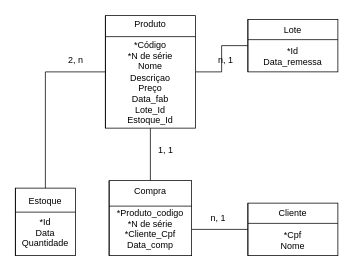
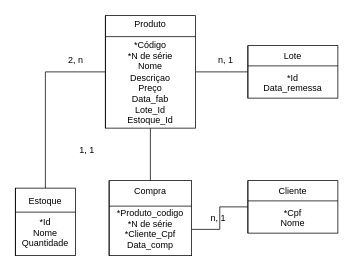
  <mxCell id="0" />
  <mxCell id="1" parent="0" />
  <mxCell id="2" style="edgeStyle=orthogonalEdgeStyle;rounded=0;orthogonalLoop=1;jettySize=auto;html=1;entryX=0;entryY=0.5;entryDx=0;entryDy=0;endArrow=none;endFill=0;" parent="1" source="5" target="8" edge="1"><mxGeometry relative="1" as="geometry" /></mxCell>
  <mxCell id="3" style="edgeStyle=orthogonalEdgeStyle;rounded=0;orthogonalLoop=1;jettySize=auto;html=1;entryX=0.5;entryY=0;entryDx=0;entryDy=0;endArrow=none;endFill=0;" parent="1" source="5" target="10" edge="1"><mxGeometry relative="1" as="geometry" /></mxCell>
  <mxCell id="4" style="edgeStyle=orthogonalEdgeStyle;rounded=0;orthogonalLoop=1;jettySize=auto;html=1;entryX=0.5;entryY=0;entryDx=0;entryDy=0;endArrow=none;endFill=0;" parent="1" source="5" target="9" edge="1"><mxGeometry relative="1" as="geometry" /></mxCell>
  <mxCell id="5" value="Produto&lt;br&gt;&lt;br&gt;*Código&lt;br&gt;*N de série&lt;br&gt;Nome&lt;br&gt;Descriçao&lt;br&gt;Preço&lt;br&gt;Data_fab&lt;br&gt;Lote_Id&lt;br&gt;Estoque_Id&lt;br&gt;" style="shape=internalStorage;whiteSpace=wrap;html=1;backgroundOutline=1;dx=0;dy=28;" parent="1" vertex="1"><mxGeometry x="140" y="20" width="120" height="150" as="geometry" /></mxCell>
  <mxCell id="6" style="edgeStyle=orthogonalEdgeStyle;rounded=0;orthogonalLoop=1;jettySize=auto;html=1;entryX=1;entryY=0.65;entryDx=0;entryDy=0;entryPerimeter=0;endArrow=none;endFill=0;" parent="1" source="7" target="10" edge="1"><mxGeometry relative="1" as="geometry" /></mxCell>
- <mxCell id="7" value="Cliente&lt;br&gt;&lt;br&gt;*Cpf&lt;br&gt;Nome" style="shape=internalStorage;whiteSpace=wrap;html=1;backgroundOutline=1;dx=0;dy=27;" parent="1" vertex="1"><mxGeometry x="330" y="270" width="120" height="70" as="geometry" /></mxCell>
- <mxCell id="8" value="Lote&lt;br&gt;&lt;br&gt;*Id&lt;br&gt;Data_remessa" style="shape=internalStorage;whiteSpace=wrap;html=1;backgroundOutline=1;dx=0;dy=27;" parent="1" vertex="1"><mxGeometry x="330" y="25" width="120" height="70" as="geometry" /></mxCell>
- <mxCell id="9" value="Estoque&lt;br&gt;&lt;br&gt;*Id&lt;br&gt;Data&lt;br&gt;Quantidade" style="shape=internalStorage;whiteSpace=wrap;html=1;backgroundOutline=1;dx=0;dy=32;" parent="1" vertex="1"><mxGeometry x="20" y="250" width="80" height="90" as="geometry" /></mxCell>
+ <mxCell id="7" value="Cliente&lt;br&gt;&lt;br&gt;*Cpf&lt;br&gt;Nome" style="shape=internalStorage;whiteSpace=wrap;html=1;backgroundOutline=1;dx=0;dy=27;" parent="1" vertex="1"><mxGeometry x="330" y="240" width="120" height="70" as="geometry" /></mxCell>
+ <mxCell id="8" value="Lote&lt;br&gt;&lt;br&gt;*Id&lt;br&gt;Data_remessa" style="shape=internalStorage;whiteSpace=wrap;html=1;backgroundOutline=1;dx=0;dy=27;" parent="1" vertex="1"><mxGeometry x="330" y="60" width="120" height="70" as="geometry" /></mxCell>
+ <mxCell id="9" value="Estoque&lt;br&gt;&lt;br&gt;*Id&lt;br&gt;Nome&lt;br&gt;Quantidade" style="shape=internalStorage;whiteSpace=wrap;html=1;backgroundOutline=1;dx=0;dy=32;" parent="1" vertex="1"><mxGeometry x="20" y="250" width="80" height="90" as="geometry" /></mxCell>
  <mxCell id="10" value="Compra&lt;br&gt;&lt;br&gt;*Produto_codigo&lt;br&gt;*N de série&lt;br&gt;*Cliente_Cpf&lt;br&gt;Data_comp" style="shape=internalStorage;whiteSpace=wrap;html=1;backgroundOutline=1;dx=0;dy=34;" parent="1" vertex="1"><mxGeometry x="145" y="240" width="110" height="100" as="geometry" /></mxCell>
  <mxCell id="11" value="n, 1" style="text;html=1;align=center;verticalAlign=middle;resizable=0;points=[];autosize=1;" parent="1" vertex="1"><mxGeometry x="280" y="70" width="40" height="20" as="geometry" /></mxCell>
- <mxCell id="12" value="1, 1" style="text;html=1;align=center;verticalAlign=middle;resizable=0;points=[];autosize=1;" parent="1" vertex="1"><mxGeometry x="200" y="190" width="40" height="20" as="geometry" /></mxCell>
+ <mxCell id="12" value="1, 1" style="text;html=1;align=center;verticalAlign=middle;resizable=0;points=[];autosize=1;" parent="1" vertex="1"><mxGeometry x="95" y="190" width="40" height="20" as="geometry" /></mxCell>
  <mxCell id="13" value="n, 1" style="text;html=1;align=center;verticalAlign=middle;resizable=0;points=[];autosize=1;" parent="1" vertex="1"><mxGeometry x="270" y="280" width="40" height="20" as="geometry" /></mxCell>
  <mxCell id="14" value="2, n" style="text;html=1;align=center;verticalAlign=middle;resizable=0;points=[];autosize=1;" parent="1" vertex="1"><mxGeometry x="80" y="70" width="40" height="20" as="geometry" /></mxCell>
